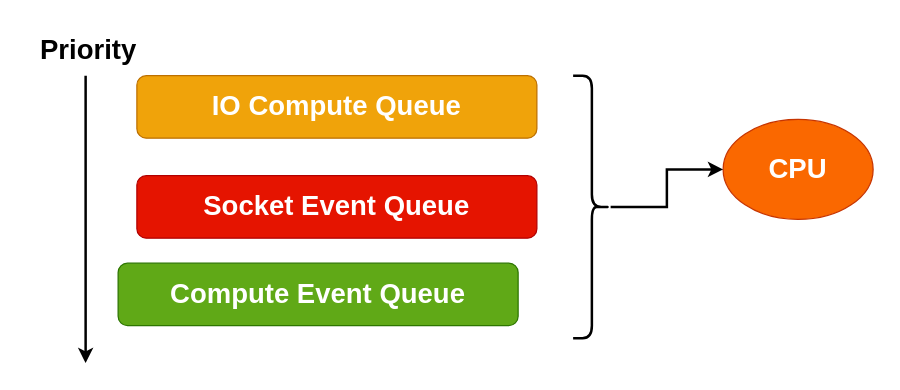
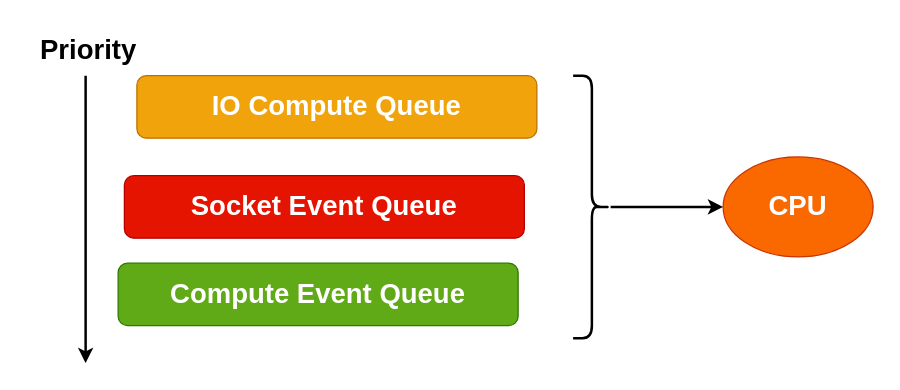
  <mxCell id="0" />
  <mxCell id="1" parent="0" />
- <mxCell id="2" value="&lt;b&gt;&lt;font style=&quot;font-size: 22px;&quot; color=&quot;#ffffff&quot;&gt;Socket Event Queue&lt;/font&gt;&lt;/b&gt;" style="rounded=1;whiteSpace=wrap;html=1;fillColor=#e51400;fontColor=#ffffff;strokeColor=#B20000;" vertex="1" parent="1"><mxGeometry x="109" y="140" width="320" height="50" as="geometry" /></mxCell>
+ <mxCell id="2" value="&lt;b&gt;&lt;font style=&quot;font-size: 22px;&quot; color=&quot;#ffffff&quot;&gt;Socket Event Queue&lt;/font&gt;&lt;/b&gt;" style="rounded=1;whiteSpace=wrap;html=1;fillColor=#e51400;fontColor=#ffffff;strokeColor=#B20000;" vertex="1" parent="1"><mxGeometry x="99" y="140" width="320" height="50" as="geometry" /></mxCell>
  <mxCell id="3" value="&lt;b&gt;&lt;font style=&quot;font-size: 22px;&quot; color=&quot;#ffffff&quot;&gt;IO Compute Queue&lt;/font&gt;&lt;/b&gt;" style="rounded=1;whiteSpace=wrap;html=1;fillColor=#f0a30a;fontColor=#000000;strokeColor=#BD7000;" vertex="1" parent="1"><mxGeometry x="109" y="60" width="320" height="50" as="geometry" /></mxCell>
  <mxCell id="4" value="&lt;font style=&quot;font-size: 22px;&quot; color=&quot;#ffffff&quot;&gt;&lt;b&gt;Compute&lt;/b&gt;&amp;nbsp;&lt;b&gt;Event Queue&lt;/b&gt;&lt;/font&gt;" style="rounded=1;whiteSpace=wrap;html=1;fillColor=#60a917;fontColor=#ffffff;strokeColor=#2D7600;" vertex="1" parent="1"><mxGeometry x="94" y="210" width="320" height="50" as="geometry" /></mxCell>
- <mxCell id="5" value="&lt;b&gt;&lt;font color=&quot;#ffffff&quot;&gt;CPU&lt;/font&gt;&lt;/b&gt;" style="ellipse;whiteSpace=wrap;html=1;fontSize=22;fontColor=#000000;fillColor=#fa6800;strokeColor=#C73500;" vertex="1" parent="1"><mxGeometry x="578" y="95" width="120" height="80" as="geometry" /></mxCell>
+ <mxCell id="5" value="&lt;b&gt;&lt;font color=&quot;#ffffff&quot;&gt;CPU&lt;/font&gt;&lt;/b&gt;" style="ellipse;whiteSpace=wrap;html=1;fontSize=22;fontColor=#000000;fillColor=#fa6800;strokeColor=#C73500;" vertex="1" parent="1"><mxGeometry x="578" y="125" width="120" height="80" as="geometry" /></mxCell>
  <mxCell id="6" style="edgeStyle=orthogonalEdgeStyle;rounded=0;orthogonalLoop=1;jettySize=auto;html=1;entryX=0;entryY=0.5;entryDx=0;entryDy=0;fontSize=22;fontColor=#FFFFFF;strokeWidth=2;" edge="1" parent="1" source="7" target="5"><mxGeometry relative="1" as="geometry" /></mxCell>
  <mxCell id="7" value="" style="shape=curlyBracket;whiteSpace=wrap;html=1;rounded=1;flipH=1;labelBackgroundColor=#ffffff;fontSize=22;fontColor=#FFFFFF;strokeWidth=2;" vertex="1" parent="1"><mxGeometry x="458" y="60" width="30" height="210" as="geometry" /></mxCell>
  <mxCell id="8" value="" style="endArrow=classic;html=1;rounded=0;fontSize=22;fontColor=#FFFFFF;strokeWidth=2;" edge="1" parent="1"><mxGeometry width="50" height="50" relative="1" as="geometry"><mxPoint x="68" y="60" as="sourcePoint" /><mxPoint x="68" y="290" as="targetPoint" /><Array as="points"><mxPoint x="68" y="140" /></Array></mxGeometry></mxCell>
  <mxCell id="9" value="&lt;font color=&quot;#000000&quot;&gt;&lt;b&gt;Priority&lt;/b&gt;&lt;/font&gt;" style="text;html=1;align=center;verticalAlign=middle;resizable=0;points=[];autosize=1;strokeColor=none;fillColor=none;fontSize=22;fontColor=#FFFFFF;" vertex="1" parent="1"><mxGeometry x="20" y="20" width="100" height="40" as="geometry" /></mxCell>
